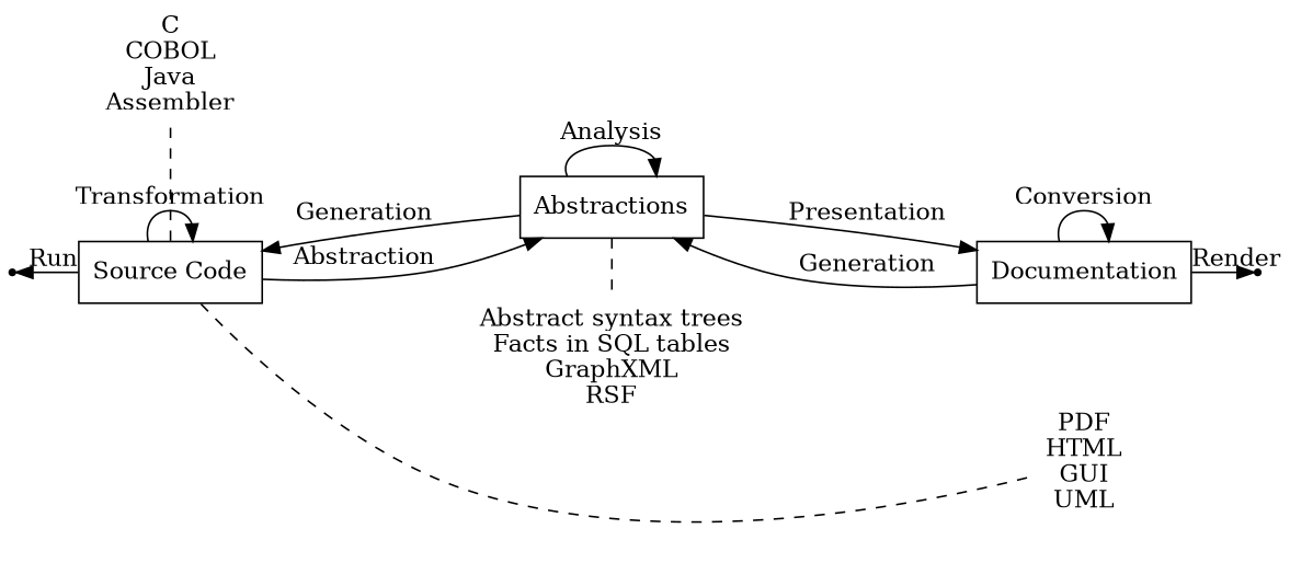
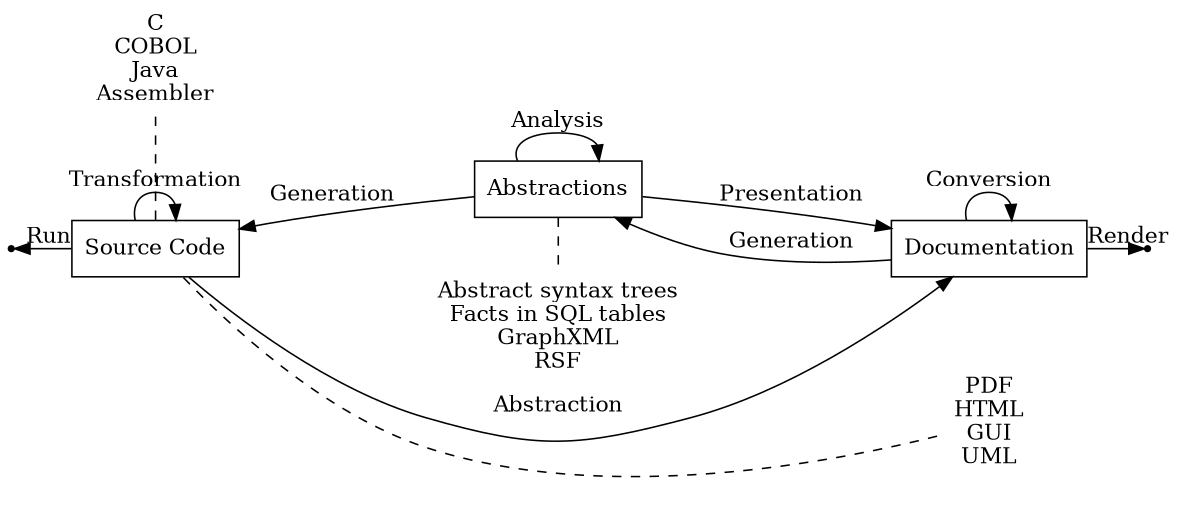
  digraph {
    rankdir=LR
    node [shape=box]
    n1 [label="Source Code"]
    n2 [color=white label="C\nCOBOL\nJava\nAssembler"]
    n3 [label=Abstractions]
    n4 [color=white label="Abstract syntax trees\nFacts in SQL tables\nGraphXML\nRSF"]
    n5 [label=Documentation]
    n6 [color=white label="PDF\nHTML\nGUI\nUML"]
    Human [shape=point]
    Machine [shape=point]
    subgraph sub_1 {
      rank=same
      n1
      n2
    }
    subgraph sub_2 {
      rank=same
      n3
      n4
    }
    subgraph sub_3 {
      rank=same
      n5
      n6
    }
    n1 -> n1 [label=Transformation]
    n1 -> n2 [constraint=false dir=none style=dashed]
-   n1 -> n3 [label=Abstraction]
+   n1 -> n5 [label=Abstraction]
    n1 -> n6 [constraint=false dir=none style=dashed]
    n3 -> n1 [label=Generation]
    n3 -> n3 [label=Analysis]
    n3 -> n4 [constraint=false dir=none style=dashed]
    n3 -> n5 [label=Presentation]
    n5 -> n3 [label=Generation]
    n5 -> n5 [label=Conversion]
    n5 -> Human [labeldistance=3 taillabel=Render]
    Machine -> n1 [dir=back headlabel=Run labeldistance=3]
  }
